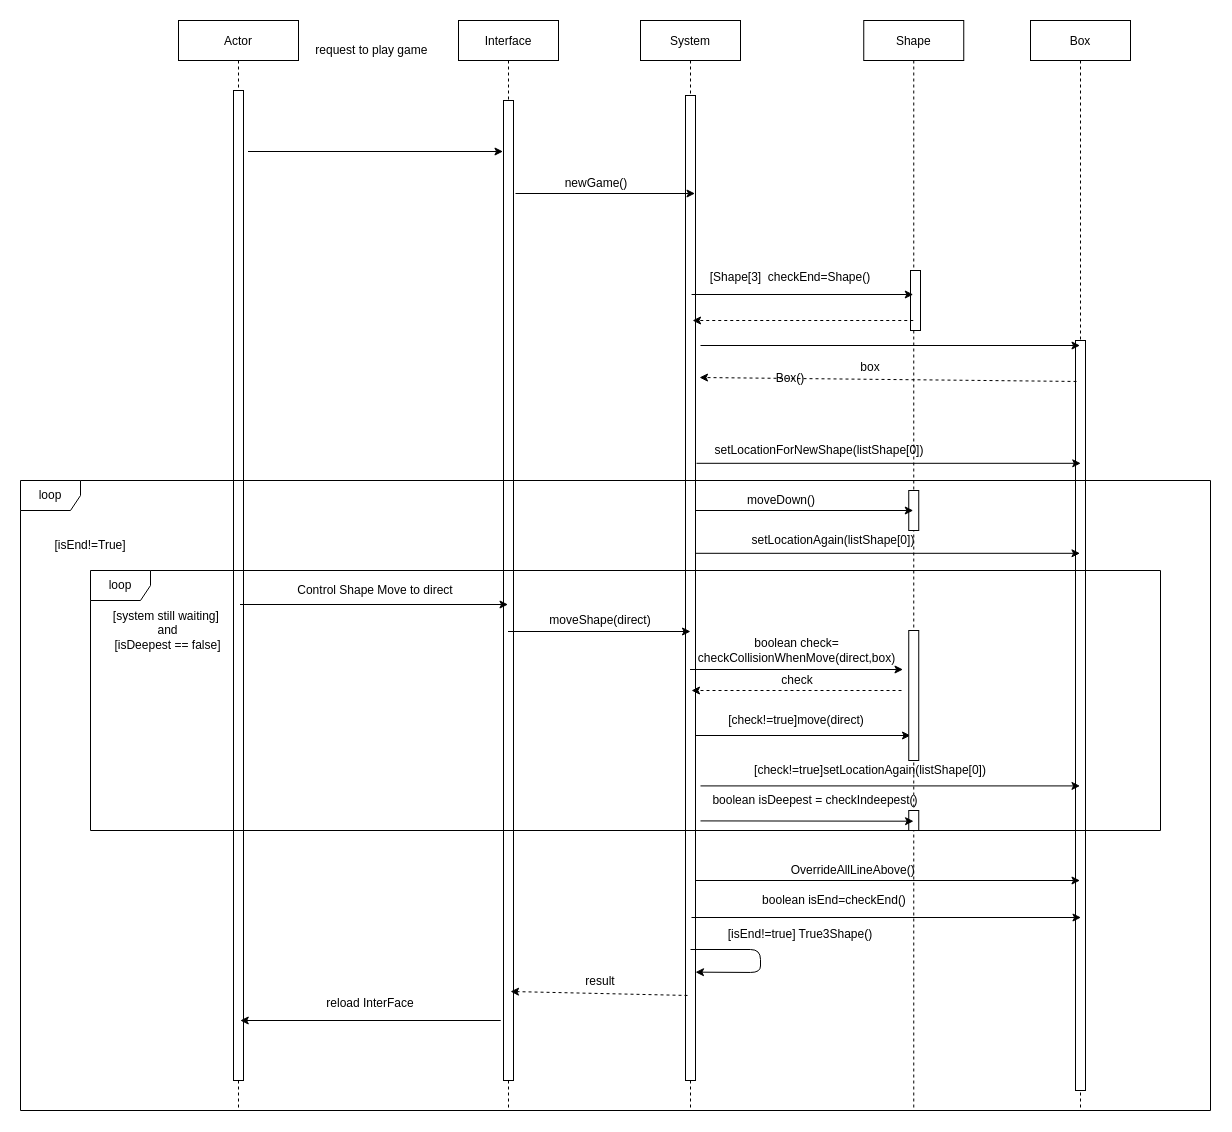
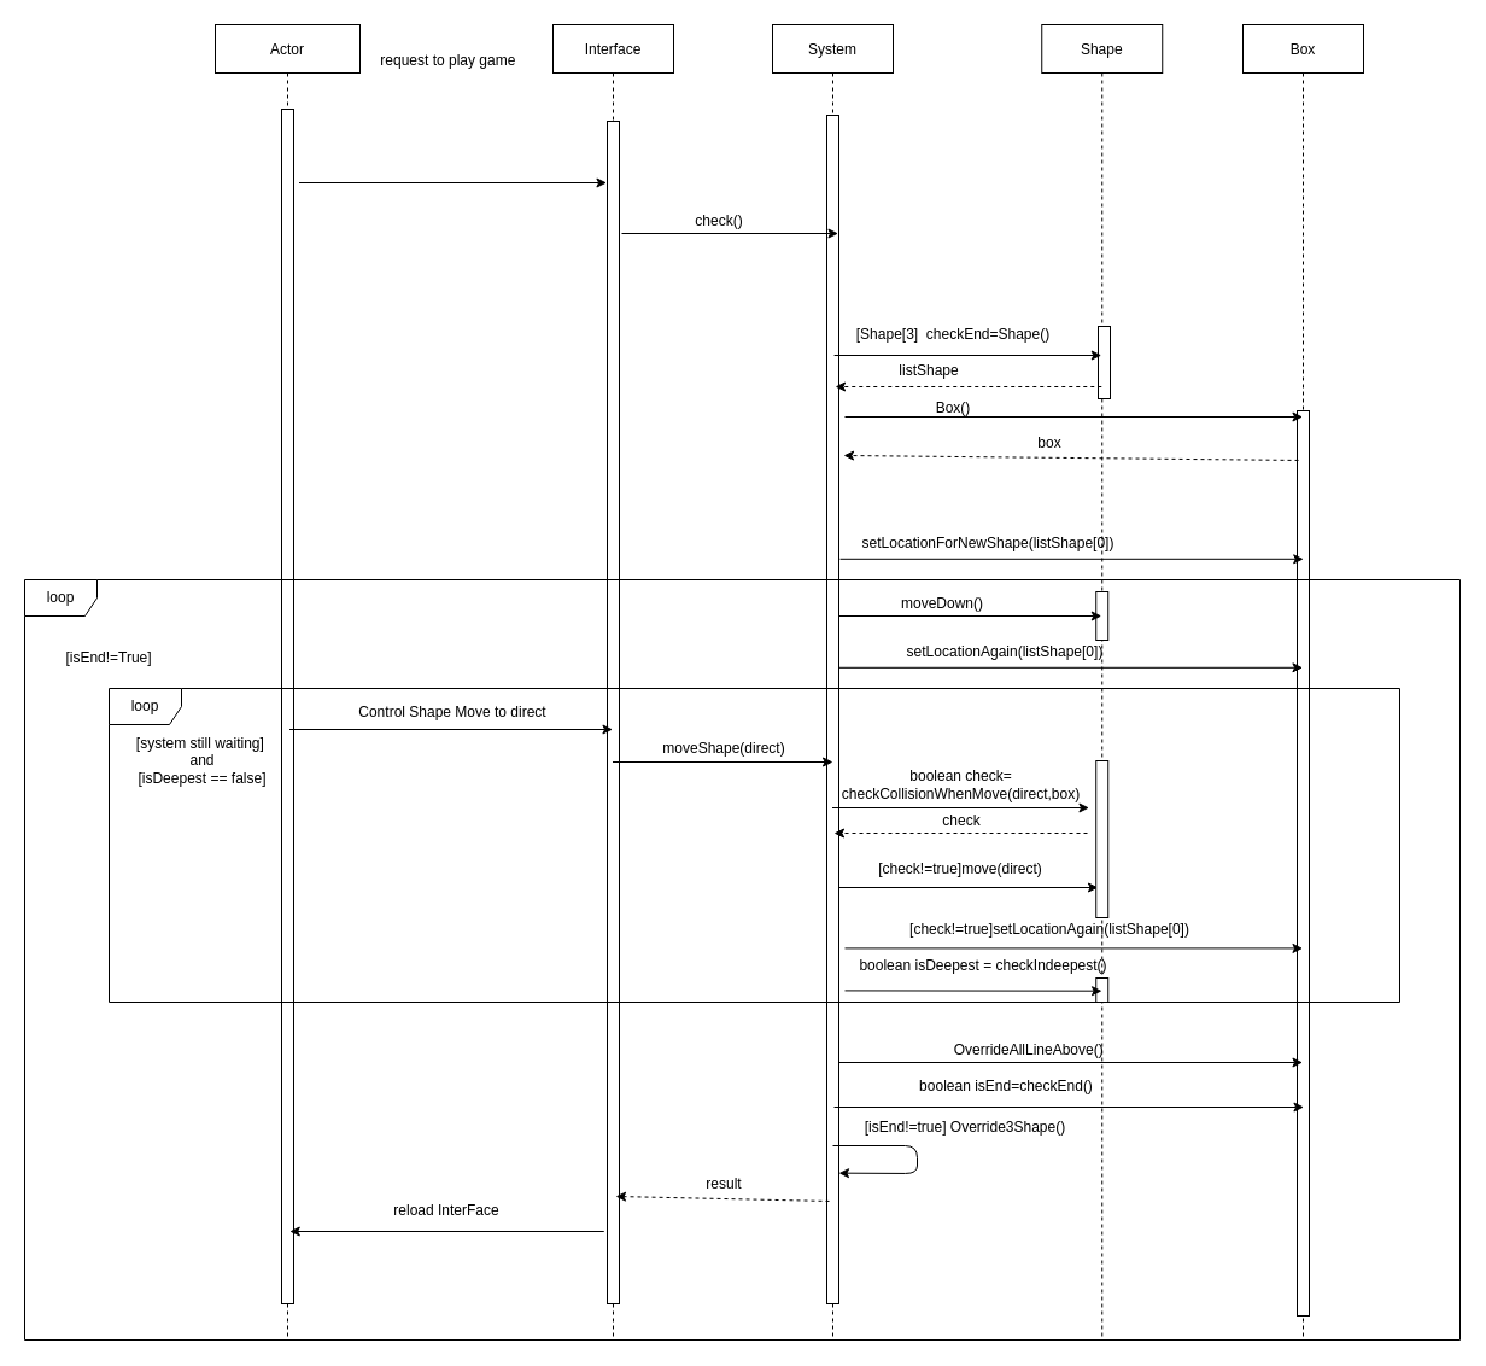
  <mxCell id="0" />
  <mxCell id="1" parent="0" />
  <mxCell id="2" value="" style="endArrow=classic;html=1;entryX=0.175;entryY=0.789;entryDx=0;entryDy=0;entryPerimeter=0;" parent="1" edge="1"><mxGeometry width="50" height="50" relative="1" as="geometry"><mxPoint x="689.5" y="735.01" as="sourcePoint" /><mxPoint x="910" y="735.01" as="targetPoint" /></mxGeometry></mxCell>
  <mxCell id="3" value="Actor" style="shape=umlLifeline;perimeter=lifelinePerimeter;container=1;collapsible=0;recursiveResize=0;rounded=0;shadow=0;strokeWidth=1;" parent="1" vertex="1"><mxGeometry x="178" y="20" width="120" height="1090" as="geometry" /></mxCell>
  <mxCell id="4" value="" style="points=[];perimeter=orthogonalPerimeter;rounded=0;shadow=0;strokeWidth=1;" parent="3" vertex="1"><mxGeometry x="55" y="70" width="10" height="990" as="geometry" /></mxCell>
  <mxCell id="5" value="Interface" style="shape=umlLifeline;perimeter=lifelinePerimeter;container=1;collapsible=0;recursiveResize=0;rounded=0;shadow=0;strokeWidth=1;" parent="1" vertex="1"><mxGeometry x="458" y="20" width="100" height="1090" as="geometry" /></mxCell>
  <mxCell id="6" value="" style="points=[];perimeter=orthogonalPerimeter;rounded=0;shadow=0;strokeWidth=1;" parent="5" vertex="1"><mxGeometry x="45" y="80" width="10" height="980" as="geometry" /></mxCell>
  <mxCell id="7" value="" style="endArrow=classic;html=1;" parent="1" edge="1"><mxGeometry width="50" height="50" relative="1" as="geometry"><mxPoint x="247.5" y="151" as="sourcePoint" /><mxPoint x="502.5" y="151" as="targetPoint" /></mxGeometry></mxCell>
  <mxCell id="8" value="request to play game&amp;nbsp;" style="text;html=1;strokeColor=none;fillColor=none;align=center;verticalAlign=middle;whiteSpace=wrap;rounded=0;" parent="1" vertex="1"><mxGeometry x="312.5" y="40" width="120" height="20" as="geometry" /></mxCell>
  <mxCell id="9" value="System" style="shape=umlLifeline;perimeter=lifelinePerimeter;container=1;collapsible=0;recursiveResize=0;rounded=0;shadow=0;strokeWidth=1;" parent="1" vertex="1"><mxGeometry x="640" y="20" width="100" height="1090" as="geometry" /></mxCell>
  <mxCell id="10" value="" style="points=[];perimeter=orthogonalPerimeter;rounded=0;shadow=0;strokeWidth=1;" parent="9" vertex="1"><mxGeometry x="45" y="75" width="10" height="985" as="geometry" /></mxCell>
  <mxCell id="11" value="Shape" style="shape=umlLifeline;perimeter=lifelinePerimeter;container=1;collapsible=0;recursiveResize=0;rounded=0;shadow=0;strokeWidth=1;" parent="1" vertex="1"><mxGeometry x="863.25" y="20" width="100" height="1090" as="geometry" /></mxCell>
  <mxCell id="12" value="" style="points=[];perimeter=orthogonalPerimeter;rounded=0;shadow=0;strokeWidth=1;" parent="11" vertex="1"><mxGeometry x="46.75" y="250" width="10" height="60" as="geometry" /></mxCell>
  <mxCell id="13" value="" style="points=[];perimeter=orthogonalPerimeter;rounded=0;shadow=0;strokeWidth=1;" parent="11" vertex="1"><mxGeometry x="45" y="470" width="10" height="40" as="geometry" /></mxCell>
  <mxCell id="14" value="" style="points=[];perimeter=orthogonalPerimeter;rounded=0;shadow=0;strokeWidth=1;" parent="11" vertex="1"><mxGeometry x="45" y="610" width="10" height="130" as="geometry" /></mxCell>
  <mxCell id="15" value="" style="points=[];perimeter=orthogonalPerimeter;rounded=0;shadow=0;strokeWidth=1;" vertex="1" parent="11"><mxGeometry x="45" y="790" width="10" height="20" as="geometry" /></mxCell>
  <mxCell id="16" value="Box" style="shape=umlLifeline;perimeter=lifelinePerimeter;container=1;collapsible=0;recursiveResize=0;rounded=0;shadow=0;strokeWidth=1;" parent="1" vertex="1"><mxGeometry x="1030" y="20" width="100" height="1090" as="geometry" /></mxCell>
  <mxCell id="17" value="" style="points=[];perimeter=orthogonalPerimeter;rounded=0;shadow=0;strokeWidth=1;" parent="16" vertex="1"><mxGeometry x="45" y="320" width="10" height="750" as="geometry" /></mxCell>
- <mxCell id="18" value="newGame()" style="text;html=1;strokeColor=none;fillColor=none;align=center;verticalAlign=middle;whiteSpace=wrap;rounded=0;" parent="1" vertex="1"><mxGeometry x="536" y="173" width="120" height="20" as="geometry" /></mxCell>
+ <mxCell id="18" value="check()" style="text;html=1;strokeColor=none;fillColor=none;align=center;verticalAlign=middle;whiteSpace=wrap;rounded=0;" parent="1" vertex="1"><mxGeometry x="536" y="173" width="120" height="20" as="geometry" /></mxCell>
  <mxCell id="19" value="" style="endArrow=classic;html=1;" parent="1" edge="1"><mxGeometry width="50" height="50" relative="1" as="geometry"><mxPoint x="515" y="193" as="sourcePoint" /><mxPoint x="694.5" y="193" as="targetPoint" /></mxGeometry></mxCell>
  <mxCell id="20" value="[Shape[3]&amp;nbsp; checkEnd=Shape()" style="text;html=1;strokeColor=none;fillColor=none;align=center;verticalAlign=middle;whiteSpace=wrap;rounded=0;" parent="1" vertex="1"><mxGeometry x="690" y="267" width="200" height="20" as="geometry" /></mxCell>
  <mxCell id="21" value="" style="endArrow=classic;html=1;" parent="1" edge="1"><mxGeometry width="50" height="50" relative="1" as="geometry"><mxPoint x="700" y="345" as="sourcePoint" /><mxPoint x="1079.5" y="345" as="targetPoint" /></mxGeometry></mxCell>
  <mxCell id="22" value="" style="endArrow=classic;html=1;dashed=1;entryX=0.371;entryY=1.15;entryDx=0;entryDy=0;entryPerimeter=0;" parent="1" edge="1"><mxGeometry width="50" height="50" relative="1" as="geometry"><mxPoint x="912.75" y="320" as="sourcePoint" /><mxPoint x="692.04" y="320" as="targetPoint" /></mxGeometry></mxCell>
- <mxCell id="23" value="Box()" style="text;html=1;strokeColor=none;fillColor=none;align=center;verticalAlign=middle;whiteSpace=wrap;rounded=0;" parent="1" vertex="1"><mxGeometry x="770" y="368" width="40" height="20" as="geometry" /></mxCell>
+ <mxCell id="23" value="Box()" style="text;html=1;strokeColor=none;fillColor=none;align=center;verticalAlign=middle;whiteSpace=wrap;rounded=0;" parent="1" vertex="1"><mxGeometry x="770" y="328" width="40" height="20" as="geometry" /></mxCell>
  <mxCell id="24" value="" style="endArrow=classic;html=1;exitX=0.5;exitY=0.56;exitDx=0;exitDy=0;exitPerimeter=0;" parent="1" edge="1"><mxGeometry width="50" height="50" relative="1" as="geometry"><mxPoint x="696" y="462.8" as="sourcePoint" /><mxPoint x="1080.25" y="462.8" as="targetPoint" /></mxGeometry></mxCell>
  <mxCell id="25" value="setLocationForNewShape(listShape[0])" style="text;html=1;strokeColor=none;fillColor=none;align=center;verticalAlign=middle;whiteSpace=wrap;rounded=0;" parent="1" vertex="1"><mxGeometry x="799" y="440" width="40" height="20" as="geometry" /></mxCell>
  <mxCell id="26" value="" style="endArrow=classic;html=1;exitX=0.367;exitY=-0.15;exitDx=0;exitDy=0;exitPerimeter=0;" parent="1" edge="1"><mxGeometry width="50" height="50" relative="1" as="geometry"><mxPoint x="691.08" y="294" as="sourcePoint" /><mxPoint x="912.75" y="294" as="targetPoint" /></mxGeometry></mxCell>
+ <mxCell id="27" value="listShape" style="text;html=1;strokeColor=none;fillColor=none;align=center;verticalAlign=middle;whiteSpace=wrap;rounded=0;" parent="1" vertex="1"><mxGeometry x="750" y="297" width="40" height="20" as="geometry" /></mxCell>
  <mxCell id="28" value="" style="endArrow=classic;html=1;" parent="1" target="11" edge="1"><mxGeometry width="50" height="50" relative="1" as="geometry"><mxPoint x="695.5" y="510" as="sourcePoint" /><mxPoint x="850.5" y="510" as="targetPoint" /></mxGeometry></mxCell>
  <mxCell id="29" value="moveDown()" style="text;html=1;strokeColor=none;fillColor=none;align=center;verticalAlign=middle;whiteSpace=wrap;rounded=0;" parent="1" vertex="1"><mxGeometry x="760.5" y="490" width="40" height="20" as="geometry" /></mxCell>
  <mxCell id="30" value="" style="endArrow=classic;html=1;exitX=0.5;exitY=0.56;exitDx=0;exitDy=0;exitPerimeter=0;" parent="1" target="16" edge="1"><mxGeometry width="50" height="50" relative="1" as="geometry"><mxPoint x="695.25" y="552.8" as="sourcePoint" /><mxPoint x="1010" y="553" as="targetPoint" /></mxGeometry></mxCell>
  <mxCell id="31" value="setLocationAgain(listShape[0])" style="text;html=1;strokeColor=none;fillColor=none;align=center;verticalAlign=middle;whiteSpace=wrap;rounded=0;" parent="1" vertex="1"><mxGeometry x="813.25" y="530" width="40" height="20" as="geometry" /></mxCell>
  <mxCell id="32" value="[system still waiting]&amp;nbsp;&lt;br&gt;and&lt;br&gt;[isDeepest == false]" style="text;html=1;strokeColor=none;fillColor=none;align=center;verticalAlign=middle;whiteSpace=wrap;rounded=0;" parent="1" vertex="1"><mxGeometry x="110" y="620" width="115" height="20" as="geometry" /></mxCell>
  <mxCell id="33" value="" style="endArrow=classic;html=1;" parent="1" edge="1"><mxGeometry width="50" height="50" relative="1" as="geometry"><mxPoint x="239.5" y="604" as="sourcePoint" /><mxPoint x="507.5" y="604" as="targetPoint" /></mxGeometry></mxCell>
  <mxCell id="34" value="Control Shape Move to direct" style="text;html=1;strokeColor=none;fillColor=none;align=center;verticalAlign=middle;whiteSpace=wrap;rounded=0;" parent="1" vertex="1"><mxGeometry x="280" y="580" width="190" height="20" as="geometry" /></mxCell>
  <mxCell id="35" value="" style="endArrow=classic;html=1;" parent="1" edge="1"><mxGeometry width="50" height="50" relative="1" as="geometry"><mxPoint x="507.5" y="631" as="sourcePoint" /><mxPoint x="690" y="631" as="targetPoint" /></mxGeometry></mxCell>
  <mxCell id="36" value="moveShape(direct)" style="text;html=1;strokeColor=none;fillColor=none;align=center;verticalAlign=middle;whiteSpace=wrap;rounded=0;" parent="1" vertex="1"><mxGeometry x="580" y="610" width="40" height="20" as="geometry" /></mxCell>
  <mxCell id="37" value="[check!=true]move(direct)" style="text;html=1;strokeColor=none;fillColor=none;align=center;verticalAlign=middle;whiteSpace=wrap;rounded=0;" parent="1" vertex="1"><mxGeometry x="776" y="710" width="40" height="20" as="geometry" /></mxCell>
  <mxCell id="38" value="" style="endArrow=classic;html=1;exitX=0.9;exitY=0.839;exitDx=0;exitDy=0;exitPerimeter=0;" parent="1" edge="1"><mxGeometry width="50" height="50" relative="1" as="geometry"><mxPoint x="700" y="785.415" as="sourcePoint" /><mxPoint x="1079.5" y="785.415" as="targetPoint" /></mxGeometry></mxCell>
  <mxCell id="39" value="[check!=true]setLocationAgain(listShape[0])" style="text;html=1;strokeColor=none;fillColor=none;align=center;verticalAlign=middle;whiteSpace=wrap;rounded=0;" parent="1" vertex="1"><mxGeometry x="850" y="760" width="40" height="20" as="geometry" /></mxCell>
  <mxCell id="40" value="" style="endArrow=classic;html=1;" parent="1" edge="1"><mxGeometry width="50" height="50" relative="1" as="geometry"><mxPoint x="689.5" y="669" as="sourcePoint" /><mxPoint x="902.5" y="669" as="targetPoint" /></mxGeometry></mxCell>
  <mxCell id="41" value="boolean check= &lt;br&gt;checkCollisionWhenMove(direct,box)" style="text;html=1;strokeColor=none;fillColor=none;align=center;verticalAlign=middle;whiteSpace=wrap;rounded=0;" parent="1" vertex="1"><mxGeometry x="622.5" y="640" width="347" height="20" as="geometry" /></mxCell>
  <mxCell id="42" value="" style="endArrow=classic;html=1;dashed=1;entryX=0.371;entryY=1.15;entryDx=0;entryDy=0;entryPerimeter=0;exitX=0.1;exitY=0.076;exitDx=0;exitDy=0;exitPerimeter=0;" parent="1" edge="1"><mxGeometry width="50" height="50" relative="1" as="geometry"><mxPoint x="1076" y="380.96" as="sourcePoint" /><mxPoint x="699" y="377" as="targetPoint" /></mxGeometry></mxCell>
  <mxCell id="43" value="box" style="text;html=1;strokeColor=none;fillColor=none;align=center;verticalAlign=middle;whiteSpace=wrap;rounded=0;" parent="1" vertex="1"><mxGeometry x="850" y="357" width="40" height="20" as="geometry" /></mxCell>
  <mxCell id="44" value="" style="endArrow=classic;html=1;dashed=1;entryX=0.371;entryY=1.15;entryDx=0;entryDy=0;entryPerimeter=0;" parent="1" edge="1"><mxGeometry width="50" height="50" relative="1" as="geometry"><mxPoint x="901" y="690" as="sourcePoint" /><mxPoint x="691" y="690" as="targetPoint" /></mxGeometry></mxCell>
  <mxCell id="45" value="check" style="text;html=1;strokeColor=none;fillColor=none;align=center;verticalAlign=middle;whiteSpace=wrap;rounded=0;" parent="1" vertex="1"><mxGeometry x="777" y="670" width="40" height="20" as="geometry" /></mxCell>
  <mxCell id="46" value="" style="endArrow=classic;html=1;exitX=1.2;exitY=0.936;exitDx=0;exitDy=0;exitPerimeter=0;" parent="1" edge="1"><mxGeometry width="50" height="50" relative="1" as="geometry"><mxPoint x="695" y="880" as="sourcePoint" /><mxPoint x="1079.5" y="880" as="targetPoint" /></mxGeometry></mxCell>
  <mxCell id="47" value="&amp;nbsp;OverrideAllLineAbove()" style="text;html=1;strokeColor=none;fillColor=none;align=center;verticalAlign=middle;whiteSpace=wrap;rounded=0;" parent="1" vertex="1"><mxGeometry x="750.5" y="860" width="199.5" height="20" as="geometry" /></mxCell>
  <mxCell id="48" value="" style="endArrow=classic;html=1;" parent="1" edge="1"><mxGeometry width="50" height="50" relative="1" as="geometry"><mxPoint x="691" y="917" as="sourcePoint" /><mxPoint x="1080.5" y="917" as="targetPoint" /></mxGeometry></mxCell>
  <mxCell id="49" value="boolean isEnd=checkEnd()" style="text;html=1;strokeColor=none;fillColor=none;align=center;verticalAlign=middle;whiteSpace=wrap;rounded=0;" parent="1" vertex="1"><mxGeometry x="734.25" y="890" width="200" height="20" as="geometry" /></mxCell>
  <mxCell id="50" value="" style="endArrow=classic;html=1;dashed=1;exitX=0.1;exitY=0.076;exitDx=0;exitDy=0;exitPerimeter=0;" parent="1" edge="1"><mxGeometry width="50" height="50" relative="1" as="geometry"><mxPoint x="687" y="994.96" as="sourcePoint" /><mxPoint x="510" y="991" as="targetPoint" /></mxGeometry></mxCell>
  <mxCell id="51" value="" style="endArrow=classic;html=1;" parent="1" edge="1"><mxGeometry width="50" height="50" relative="1" as="geometry"><mxPoint x="500.25" y="1020" as="sourcePoint" /><mxPoint x="239.75" y="1020" as="targetPoint" /></mxGeometry></mxCell>
  <mxCell id="52" value="reload InterFace" style="text;html=1;strokeColor=none;fillColor=none;align=center;verticalAlign=middle;whiteSpace=wrap;rounded=0;" parent="1" vertex="1"><mxGeometry x="305" y="993" width="130" height="20" as="geometry" /></mxCell>
  <mxCell id="53" value="result" style="text;html=1;strokeColor=none;fillColor=none;align=center;verticalAlign=middle;whiteSpace=wrap;rounded=0;" parent="1" vertex="1"><mxGeometry x="580" y="971" width="40" height="20" as="geometry" /></mxCell>
  <mxCell id="54" value="loop" style="shape=umlFrame;whiteSpace=wrap;html=1;movable=1;resizable=1;rotatable=1;deletable=1;editable=1;connectable=1;" parent="1" vertex="1"><mxGeometry x="20" y="480" width="1190" height="630" as="geometry" /></mxCell>
  <mxCell id="55" value="[isEnd!=True]" style="text;html=1;strokeColor=none;fillColor=none;align=center;verticalAlign=middle;whiteSpace=wrap;rounded=0;" parent="1" vertex="1"><mxGeometry x="70" y="535" width="40" height="20" as="geometry" /></mxCell>
  <mxCell id="56" value="" style="endArrow=classic;html=1;exitX=0.9;exitY=0.839;exitDx=0;exitDy=0;exitPerimeter=0;entryX=0.498;entryY=0.73;entryDx=0;entryDy=0;entryPerimeter=0;" parent="1" edge="1"><mxGeometry width="50" height="50" relative="1" as="geometry"><mxPoint x="700" y="820.415" as="sourcePoint" /><mxPoint x="913.05" y="820.7" as="targetPoint" /></mxGeometry></mxCell>
  <mxCell id="57" value="boolean isDeepest = checkIndeepest()" style="text;html=1;strokeColor=none;fillColor=none;align=center;verticalAlign=middle;whiteSpace=wrap;rounded=0;" parent="1" vertex="1"><mxGeometry x="650" y="790" width="330" height="20" as="geometry" /></mxCell>
  <mxCell id="58" value="loop" style="shape=umlFrame;whiteSpace=wrap;html=1;" parent="1" vertex="1"><mxGeometry x="90" y="570" width="1070" height="260" as="geometry" /></mxCell>
  <mxCell id="59" value="" style="endArrow=classic;html=1;entryX=1;entryY=0.89;entryDx=0;entryDy=0;entryPerimeter=0;" parent="1" edge="1" target="10"><mxGeometry width="50" height="50" relative="1" as="geometry"><mxPoint x="690" y="949" as="sourcePoint" /><mxPoint x="1079.5" y="949" as="targetPoint" /><Array as="points"><mxPoint x="760" y="949" /><mxPoint x="760" y="972" /></Array></mxGeometry></mxCell>
- <mxCell id="60" value="[isEnd!=true] True3Shape()" style="text;html=1;strokeColor=none;fillColor=none;align=center;verticalAlign=middle;whiteSpace=wrap;rounded=0;" parent="1" vertex="1"><mxGeometry x="700" y="924" width="200" height="20" as="geometry" /></mxCell>
+ <mxCell id="60" value="[isEnd!=true] Override3Shape()" style="text;html=1;strokeColor=none;fillColor=none;align=center;verticalAlign=middle;whiteSpace=wrap;rounded=0;" parent="1" vertex="1"><mxGeometry x="700" y="924" width="200" height="20" as="geometry" /></mxCell>
